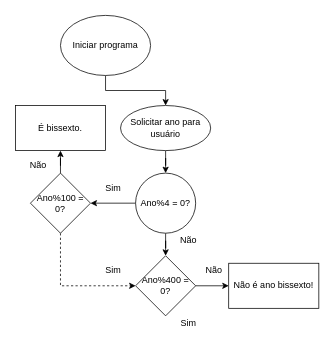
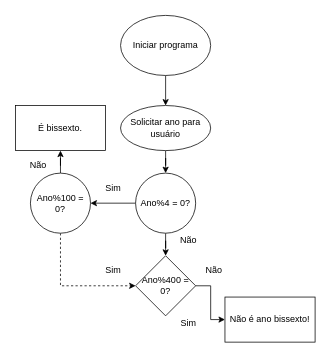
  <mxCell id="0" />
  <mxCell id="1" parent="0" />
  <mxCell id="2" value="" style="edgeStyle=orthogonalEdgeStyle;rounded=0;orthogonalLoop=1;jettySize=auto;html=1;" edge="1" parent="1" source="3" target="5"><mxGeometry relative="1" as="geometry" /></mxCell>
- <mxCell id="3" value="Iniciar programa" style="ellipse;whiteSpace=wrap;html=1;" vertex="1" parent="1"><mxGeometry x="80" y="20" width="120" height="80" as="geometry" /></mxCell>
+ <mxCell id="3" value="Iniciar programa" style="ellipse;whiteSpace=wrap;html=1;" vertex="1" parent="1"><mxGeometry x="160" y="20" width="120" height="80" as="geometry" /></mxCell>
  <mxCell id="4" value="" style="edgeStyle=orthogonalEdgeStyle;rounded=0;orthogonalLoop=1;jettySize=auto;html=1;" edge="1" parent="1" source="5" target="8"><mxGeometry relative="1" as="geometry" /></mxCell>
  <mxCell id="5" value="Solicitar ano para usuário" style="ellipse;whiteSpace=wrap;html=1;" vertex="1" parent="1"><mxGeometry x="160" y="140" width="120" height="60" as="geometry" /></mxCell>
  <mxCell id="6" value="" style="edgeStyle=orthogonalEdgeStyle;rounded=0;orthogonalLoop=1;jettySize=auto;html=1;" edge="1" parent="1" source="8" target="17"><mxGeometry relative="1" as="geometry"><mxPoint x="390" y="270" as="targetPoint" /><Array as="points" /></mxGeometry></mxCell>
  <mxCell id="7" value="" style="edgeStyle=orthogonalEdgeStyle;rounded=0;orthogonalLoop=1;jettySize=auto;html=1;" edge="1" parent="1" source="8" target="11"><mxGeometry relative="1" as="geometry" /></mxCell>
  <mxCell id="8" value="Ano%4 = 0?" style="ellipse;whiteSpace=wrap;html=1;" vertex="1" parent="1"><mxGeometry x="180" y="230" width="80" height="80" as="geometry" /></mxCell>
  <mxCell id="9" value="" style="edgeStyle=orthogonalEdgeStyle;rounded=0;orthogonalLoop=1;jettySize=auto;html=1;" edge="1" parent="1" source="11" target="15"><mxGeometry relative="1" as="geometry" /></mxCell>
  <mxCell id="10" style="edgeStyle=orthogonalEdgeStyle;rounded=0;orthogonalLoop=1;jettySize=auto;html=1;entryX=0;entryY=0.5;entryDx=0;entryDy=0;dashed=1;" edge="1" parent="1" source="11" target="17"><mxGeometry relative="1" as="geometry"><Array as="points"><mxPoint x="80" y="380" /></Array></mxGeometry></mxCell>
- <mxCell id="11" value="Ano%100 = 0?" style="rhombus;whiteSpace=wrap;html=1;" vertex="1" parent="1"><mxGeometry x="40" y="230" width="80" height="80" as="geometry" /></mxCell>
+ <mxCell id="11" value="Ano%100 = 0?" style="ellipse;whiteSpace=wrap;html=1;" vertex="1" parent="1"><mxGeometry x="40" y="230" width="80" height="80" as="geometry" /></mxCell>
  <mxCell id="12" value="Não" style="text;html=1;align=center;verticalAlign=middle;resizable=0;points=[];autosize=1;strokeColor=none;fillColor=none;" vertex="1" parent="1"><mxGeometry x="230" y="310" width="40" height="20" as="geometry" /></mxCell>
  <mxCell id="13" value="Sim" style="text;html=1;align=center;verticalAlign=middle;resizable=0;points=[];autosize=1;strokeColor=none;fillColor=none;" vertex="1" parent="1"><mxGeometry x="130" y="240" width="40" height="20" as="geometry" /></mxCell>
  <mxCell id="14" value="Sim" style="text;html=1;align=center;verticalAlign=middle;resizable=0;points=[];autosize=1;strokeColor=none;fillColor=none;" vertex="1" parent="1"><mxGeometry x="230" y="420" width="40" height="20" as="geometry" /></mxCell>
  <mxCell id="15" value="É bissexto." style="whiteSpace=wrap;html=1;" vertex="1" parent="1"><mxGeometry x="20" y="140" width="120" height="60" as="geometry" /></mxCell>
  <mxCell id="16" value="Não" style="text;html=1;align=center;verticalAlign=middle;resizable=0;points=[];autosize=1;strokeColor=none;fillColor=none;" vertex="1" parent="1"><mxGeometry x="30" y="210" width="40" height="20" as="geometry" /></mxCell>
  <mxCell id="17" value="Ano%400 = 0?" style="rhombus;whiteSpace=wrap;html=1;" vertex="1" parent="1"><mxGeometry x="180" y="340" width="80" height="80" as="geometry" /></mxCell>
- <mxCell id="18" value="&lt;span&gt;Não é ano bissexto!&lt;/span&gt;" style="whiteSpace=wrap;html=1;" vertex="1" parent="1"><mxGeometry x="304" y="350" width="120" height="60" as="geometry" /></mxCell>
+ <mxCell id="18" value="&lt;span&gt;Não é ano bissexto!&lt;/span&gt;" style="whiteSpace=wrap;html=1;" vertex="1" parent="1"><mxGeometry x="299" y="395" width="120" height="60" as="geometry" /></mxCell>
  <mxCell id="19" value="" style="edgeStyle=orthogonalEdgeStyle;rounded=0;orthogonalLoop=1;jettySize=auto;html=1;exitX=1;exitY=0.5;exitDx=0;exitDy=0;entryX=0;entryY=0.5;entryDx=0;entryDy=0;" edge="1" parent="1" source="17" target="18"><mxGeometry relative="1" as="geometry"><mxPoint x="270" y="280" as="sourcePoint" /><mxPoint x="340" y="280" as="targetPoint" /><Array as="points" /></mxGeometry></mxCell>
  <mxCell id="20" value="Não" style="text;html=1;align=center;verticalAlign=middle;resizable=0;points=[];autosize=1;strokeColor=none;fillColor=none;" vertex="1" parent="1"><mxGeometry x="264" y="350" width="40" height="20" as="geometry" /></mxCell>
  <mxCell id="21" value="Sim" style="text;html=1;align=center;verticalAlign=middle;resizable=0;points=[];autosize=1;strokeColor=none;fillColor=none;" vertex="1" parent="1"><mxGeometry x="130" y="350" width="40" height="20" as="geometry" /></mxCell>
